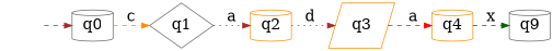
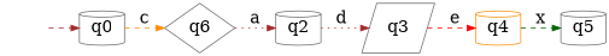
  digraph {
    rankdir=LR
    node [color=gray40 fontsize=20 shape=cylinder]
    edge [color=brown fontsize="20pt" style=dashed]
    "" [color=darkorange shape=plaintext]
    n2 [label=q0]
-   n3 [label=q1 shape=diamond]
-   n4 [label=q9]
-   n5 [color=darkorange label=q3 shape=parallelogram]
+   n3 [label=q6 shape=diamond]
+   n4 [label=q5]
+   n5 [label=q3 shape=parallelogram]
    n6 [color=darkorange label=q4]
-   n7 [color=darkorange label=q2]
+   n7 [label=q2]
    "" -> n2
    n2 -> n3 [color=darkorange label=c]
    n3 -> n7 [label=a style=dotted]
-   n5 -> n6 [color=red label=a]
+   n5 -> n6 [color=red label=e]
    n6 -> n4 [color=darkgreen label=x]
    n7 -> n5 [label=d style=dotted]
  }
